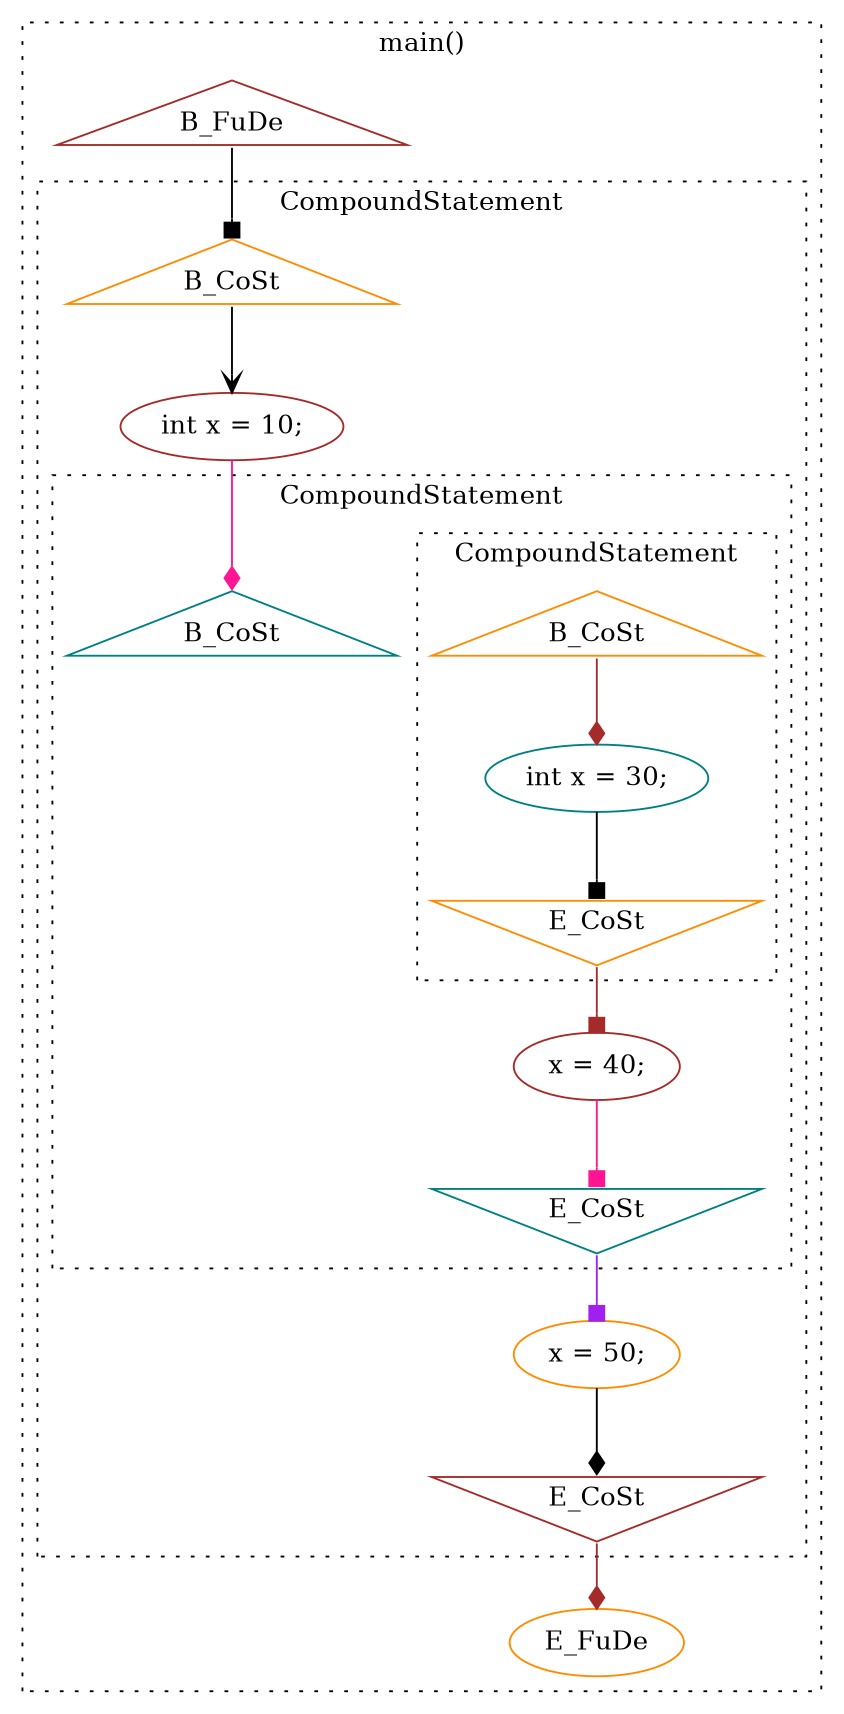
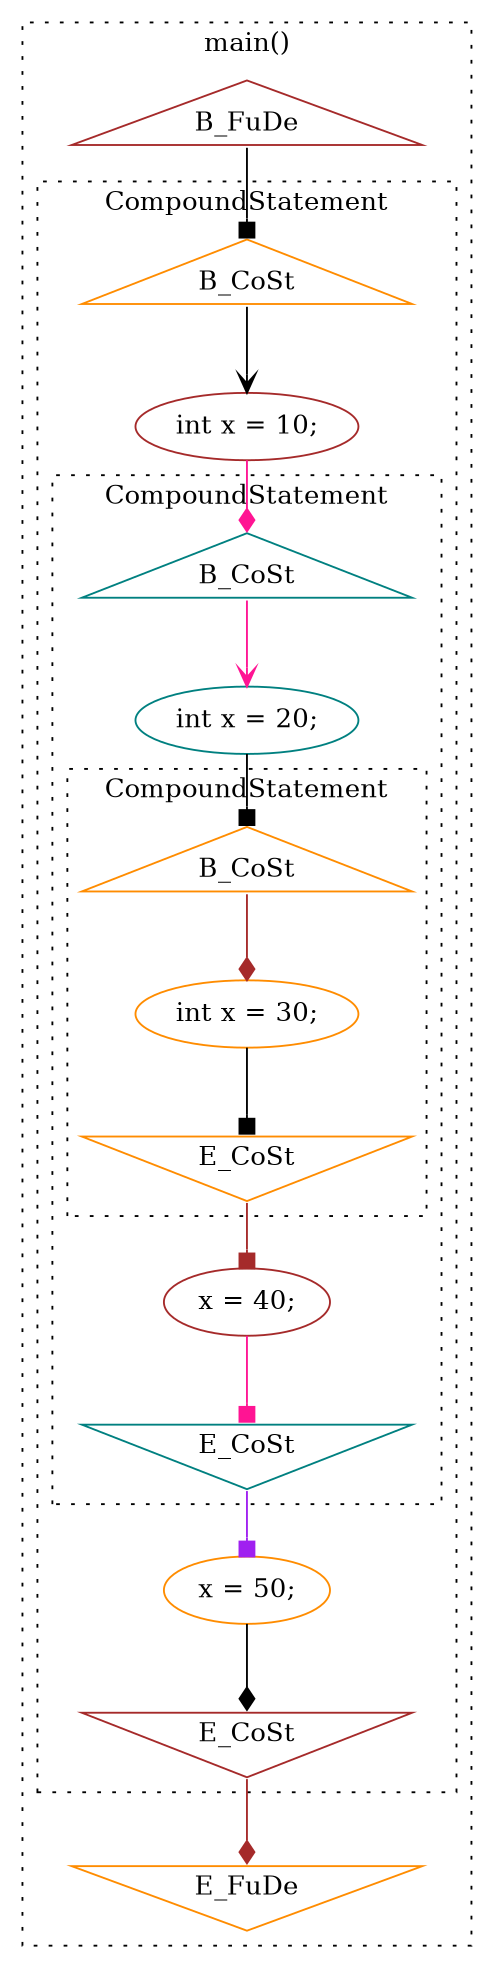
  digraph {
    compound=true
    node [color=darkorange]
    edge [arrowhead=box color=black headport=n tailport=s weight=8]
    n1 [label=B_CoSt shape=triangle]
    n2 [label=E_CoSt shape=invtriangle]
-   n3 [color=teal label="int x = 30;"]
+   n3 [label="int x = 30;"]
    n4 [color=teal label=B_CoSt shape=triangle]
    n5 [color=teal label=E_CoSt shape=invtriangle]
+   n6 [color=teal label="int x = 20;"]
    n7 [color=brown label="x = 40;"]
    n8 [label=B_CoSt shape=triangle]
    n9 [color=brown label=E_CoSt shape=invtriangle]
    n10 [color=brown label="int x = 10;"]
    n11 [label="x = 50;"]
    n12 [color=brown label=B_FuDe shape=triangle]
-   n13 [label=E_FuDe shape=ellipse]
+   n13 [label=E_FuDe shape=invtriangle]
    subgraph cluster_1 {
      label="main()"
      style=dotted
      n12
      n13
      subgraph cluster_2 {
        label=CompoundStatement
        style=dotted
        n8
        n9
        n10
        n11
        subgraph cluster_3 {
          label=CompoundStatement
          style=dotted
          n4
          n5
+         n6
          n7
          subgraph cluster_4 {
            label=CompoundStatement
            style=dotted
            n1
            n2
            n3
          }
        }
      }
    }
    n1 -> n3 [arrowhead=diamond color=brown]
    n2 -> n7 [color=brown]
    n3 -> n2
+   n4 -> n6 [arrowhead=vee color=deeppink]
    n5 -> n11 [color=purple]
+   n6 -> n1
    n7 -> n5 [color=deeppink]
    n8 -> n10 [arrowhead=vee]
    n9 -> n13 [arrowhead=diamond color=brown]
    n10 -> n4 [arrowhead=diamond color=deeppink]
    n11 -> n9 [arrowhead=diamond]
    n12 -> n8
  }
